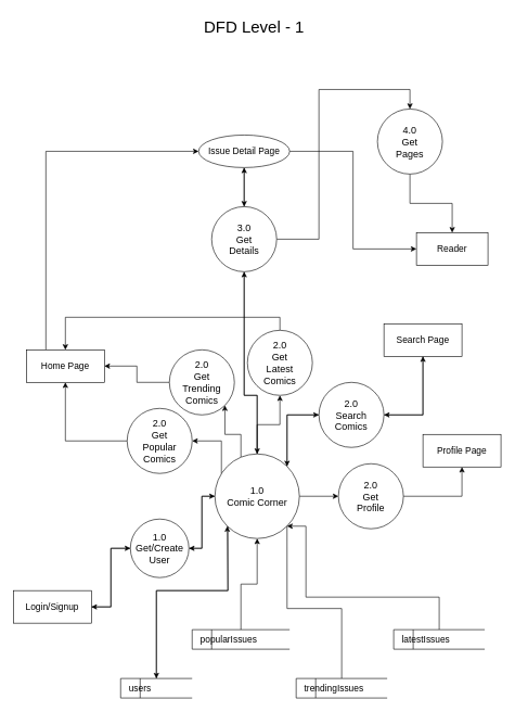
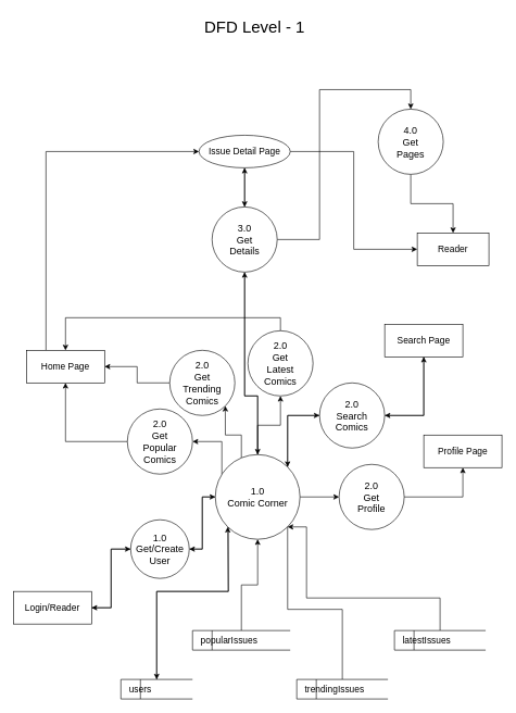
  <mxCell id="0" />
  <mxCell id="1" parent="0" />
  <mxCell id="2" style="edgeStyle=orthogonalEdgeStyle;rounded=0;orthogonalLoop=1;jettySize=auto;html=1;entryX=1;entryY=0.5;entryDx=0;entryDy=0;" parent="1" source="10" target="49" edge="1"><mxGeometry relative="1" as="geometry" /></mxCell>
  <mxCell id="3" style="edgeStyle=orthogonalEdgeStyle;rounded=0;orthogonalLoop=1;jettySize=auto;html=1;entryX=0.5;entryY=0;entryDx=0;entryDy=0;" parent="1" target="46" edge="1"><mxGeometry relative="1" as="geometry"><mxPoint x="350" y="807" as="sourcePoint" /><Array as="points"><mxPoint x="350" y="907" /><mxPoint x="240" y="907" /></Array></mxGeometry></mxCell>
  <mxCell id="4" style="edgeStyle=orthogonalEdgeStyle;rounded=0;orthogonalLoop=1;jettySize=auto;html=1;entryX=1;entryY=0.5;entryDx=0;entryDy=0;" parent="1" source="10" target="18" edge="1"><mxGeometry relative="1" as="geometry"><Array as="points"><mxPoint x="340" y="677" /></Array></mxGeometry></mxCell>
  <mxCell id="5" style="edgeStyle=orthogonalEdgeStyle;rounded=0;orthogonalLoop=1;jettySize=auto;html=1;entryX=1;entryY=1;entryDx=0;entryDy=0;" parent="1" source="10" target="21" edge="1"><mxGeometry relative="1" as="geometry"><Array as="points"><mxPoint x="370" y="667" /><mxPoint x="345" y="667" /></Array></mxGeometry></mxCell>
  <mxCell id="6" style="edgeStyle=orthogonalEdgeStyle;rounded=0;orthogonalLoop=1;jettySize=auto;html=1;entryX=0.5;entryY=1;entryDx=0;entryDy=0;" parent="1" source="10" target="22" edge="1"><mxGeometry relative="1" as="geometry" /></mxCell>
  <mxCell id="7" style="edgeStyle=orthogonalEdgeStyle;rounded=0;orthogonalLoop=1;jettySize=auto;html=1;entryX=0;entryY=0.5;entryDx=0;entryDy=0;exitX=1;exitY=0;exitDx=0;exitDy=0;" parent="1" source="10" target="25" edge="1"><mxGeometry relative="1" as="geometry"><Array as="points"><mxPoint x="441" y="637" /></Array></mxGeometry></mxCell>
  <mxCell id="8" style="edgeStyle=orthogonalEdgeStyle;rounded=0;orthogonalLoop=1;jettySize=auto;html=1;entryX=0;entryY=0.5;entryDx=0;entryDy=0;" parent="1" source="10" target="27" edge="1"><mxGeometry relative="1" as="geometry" /></mxCell>
  <mxCell id="9" style="edgeStyle=orthogonalEdgeStyle;rounded=0;orthogonalLoop=1;jettySize=auto;html=1;entryX=0.5;entryY=1;entryDx=0;entryDy=0;" parent="1" source="10" target="40" edge="1"><mxGeometry relative="1" as="geometry"><Array as="points"><mxPoint x="395" y="607" /><mxPoint x="375" y="607" /></Array></mxGeometry></mxCell>
  <mxCell id="10" value="&lt;font style=&quot;font-size: 15px;&quot;&gt;1.0&lt;br&gt;Comic Corner&lt;/font&gt;" style="ellipse;whiteSpace=wrap;html=1;aspect=fixed;" parent="1" vertex="1"><mxGeometry x="330" y="697" width="130" height="130" as="geometry" /></mxCell>
  <mxCell id="11" style="edgeStyle=orthogonalEdgeStyle;rounded=0;orthogonalLoop=1;jettySize=auto;html=1;entryX=0.5;entryY=1;entryDx=0;entryDy=0;" parent="1" source="12" target="10" edge="1"><mxGeometry relative="1" as="geometry" /></mxCell>
  <mxCell id="12" value="&lt;font style=&quot;font-size: 14px;&quot;&gt;&lt;span style=&quot;white-space: pre;&quot;&gt;&lt;span style=&quot;white-space: pre;&quot;&gt; &lt;/span&gt; &lt;/span&gt;popularIssues&lt;/font&gt;" style="html=1;dashed=0;whiteSpace=wrap;shape=mxgraph.dfd.dataStoreID;align=left;spacingLeft=3;points=[[0,0],[0.5,0],[1,0],[0,0.5],[1,0.5],[0,1],[0.5,1],[1,1]];" parent="1" vertex="1"><mxGeometry x="295" y="967" width="150" height="30" as="geometry" /></mxCell>
  <mxCell id="13" style="edgeStyle=orthogonalEdgeStyle;rounded=0;orthogonalLoop=1;jettySize=auto;html=1;entryX=1;entryY=1;entryDx=0;entryDy=0;endArrow=none;" parent="1" source="14" target="10" edge="1"><mxGeometry relative="1" as="geometry" /></mxCell>
  <mxCell id="14" value="&lt;font style=&quot;font-size: 14px;&quot;&gt;&lt;span style=&quot;white-space: pre;&quot;&gt;&lt;span style=&quot;white-space: pre;&quot;&gt; &lt;/span&gt; &lt;/span&gt;trendingIssues&lt;/font&gt;" style="html=1;dashed=0;whiteSpace=wrap;shape=mxgraph.dfd.dataStoreID;align=left;spacingLeft=3;points=[[0,0],[0.5,0],[1,0],[0,0.5],[1,0.5],[0,1],[0.5,1],[1,1]];" parent="1" vertex="1"><mxGeometry x="455" y="1042" width="140" height="30" as="geometry" /></mxCell>
  <mxCell id="15" style="edgeStyle=orthogonalEdgeStyle;rounded=0;orthogonalLoop=1;jettySize=auto;html=1;entryX=1;entryY=1;entryDx=0;entryDy=0;" parent="1" source="16" target="10" edge="1"><mxGeometry relative="1" as="geometry"><Array as="points"><mxPoint x="675" y="917" /><mxPoint x="470" y="917" /><mxPoint x="470" y="808" /></Array></mxGeometry></mxCell>
  <mxCell id="16" value="&lt;font style=&quot;font-size: 14px;&quot;&gt;&lt;span style=&quot;white-space: pre;&quot;&gt;&lt;span style=&quot;white-space: pre;&quot;&gt; &lt;/span&gt; &lt;/span&gt;latestIssues&lt;/font&gt;" style="html=1;dashed=0;whiteSpace=wrap;shape=mxgraph.dfd.dataStoreID;align=left;spacingLeft=3;points=[[0,0],[0.5,0],[1,0],[0,0.5],[1,0.5],[0,1],[0.5,1],[1,1]];" parent="1" vertex="1"><mxGeometry x="605" y="967" width="140" height="30" as="geometry" /></mxCell>
  <mxCell id="17" style="edgeStyle=orthogonalEdgeStyle;rounded=0;orthogonalLoop=1;jettySize=auto;html=1;entryX=0.5;entryY=1;entryDx=0;entryDy=0;" parent="1" source="18" target="29" edge="1"><mxGeometry relative="1" as="geometry" /></mxCell>
  <mxCell id="18" value="&lt;font style=&quot;font-size: 15px;&quot;&gt;2.0&lt;br&gt;Get&lt;br&gt;Popular&lt;br&gt;Comics&lt;br&gt;&lt;/font&gt;" style="ellipse;whiteSpace=wrap;html=1;aspect=fixed;" parent="1" vertex="1"><mxGeometry x="195" y="627" width="100" height="100" as="geometry" /></mxCell>
  <mxCell id="19" style="edgeStyle=orthogonalEdgeStyle;rounded=0;orthogonalLoop=1;jettySize=auto;html=1;entryX=1;entryY=0.5;entryDx=0;entryDy=0;" parent="1" source="21" target="29" edge="1"><mxGeometry relative="1" as="geometry" /></mxCell>
  <mxCell id="20" style="edgeStyle=orthogonalEdgeStyle;rounded=0;orthogonalLoop=1;jettySize=auto;html=1;entryX=0.5;entryY=0;entryDx=0;entryDy=0;exitX=0.5;exitY=0;exitDx=0;exitDy=0;" parent="1" source="22" target="29" edge="1"><mxGeometry relative="1" as="geometry"><Array as="points"><mxPoint x="430" y="487" /><mxPoint x="100" y="487" /></Array></mxGeometry></mxCell>
  <mxCell id="21" value="&lt;font style=&quot;font-size: 15px;&quot;&gt;2.0&lt;br&gt;Get&lt;br&gt;Trending Comics&lt;br&gt;&lt;/font&gt;" style="ellipse;whiteSpace=wrap;html=1;aspect=fixed;" parent="1" vertex="1"><mxGeometry x="260" y="537" width="100" height="100" as="geometry" /></mxCell>
  <mxCell id="22" value="&lt;font style=&quot;font-size: 15px;&quot;&gt;2.0&lt;br&gt;Get&lt;br&gt;Latest&lt;br&gt;Comics&lt;br&gt;&lt;/font&gt;" style="ellipse;whiteSpace=wrap;html=1;aspect=fixed;" parent="1" vertex="1"><mxGeometry x="380" y="507" width="100" height="100" as="geometry" /></mxCell>
  <mxCell id="23" style="edgeStyle=orthogonalEdgeStyle;rounded=0;orthogonalLoop=1;jettySize=auto;html=1;entryX=1;entryY=0;entryDx=0;entryDy=0;" parent="1" source="25" target="10" edge="1"><mxGeometry relative="1" as="geometry" /></mxCell>
  <mxCell id="24" style="edgeStyle=orthogonalEdgeStyle;rounded=0;orthogonalLoop=1;jettySize=auto;html=1;entryX=0.5;entryY=1;entryDx=0;entryDy=0;exitX=1;exitY=0.5;exitDx=0;exitDy=0;" parent="1" source="25" target="31" edge="1"><mxGeometry relative="1" as="geometry" /></mxCell>
  <mxCell id="25" value="&lt;font style=&quot;font-size: 15px;&quot;&gt;2.0&lt;br&gt;Search&lt;br&gt;Comics&lt;br&gt;&lt;/font&gt;" style="ellipse;whiteSpace=wrap;html=1;aspect=fixed;" parent="1" vertex="1"><mxGeometry x="490" y="587" width="100" height="100" as="geometry" /></mxCell>
  <mxCell id="26" style="edgeStyle=orthogonalEdgeStyle;rounded=0;orthogonalLoop=1;jettySize=auto;html=1;entryX=0.5;entryY=1;entryDx=0;entryDy=0;" parent="1" source="27" target="32" edge="1"><mxGeometry relative="1" as="geometry" /></mxCell>
  <mxCell id="27" value="&lt;font style=&quot;font-size: 15px;&quot;&gt;2.0&lt;br&gt;Get&lt;br&gt;Profile&lt;br&gt;&lt;/font&gt;" style="ellipse;whiteSpace=wrap;html=1;aspect=fixed;" parent="1" vertex="1"><mxGeometry x="520" y="712" width="100" height="100" as="geometry" /></mxCell>
  <mxCell id="28" style="edgeStyle=orthogonalEdgeStyle;rounded=0;orthogonalLoop=1;jettySize=auto;html=1;entryX=0;entryY=0.5;entryDx=0;entryDy=0;" parent="1" source="29" target="35" edge="1"><mxGeometry relative="1" as="geometry"><Array as="points"><mxPoint x="70" y="232" /></Array></mxGeometry></mxCell>
  <mxCell id="29" value="&lt;font style=&quot;font-size: 14px;&quot;&gt;Home Page&lt;/font&gt;" style="rounded=0;whiteSpace=wrap;html=1;" parent="1" vertex="1"><mxGeometry x="40" y="537" width="120" height="50" as="geometry" /></mxCell>
  <mxCell id="30" style="edgeStyle=orthogonalEdgeStyle;rounded=0;orthogonalLoop=1;jettySize=auto;html=1;entryX=1;entryY=0.5;entryDx=0;entryDy=0;" parent="1" source="31" target="25" edge="1"><mxGeometry relative="1" as="geometry" /></mxCell>
  <mxCell id="31" value="&lt;font style=&quot;font-size: 14px;&quot;&gt;Search Page&lt;/font&gt;" style="rounded=0;whiteSpace=wrap;html=1;" parent="1" vertex="1"><mxGeometry x="590" y="497" width="120" height="50" as="geometry" /></mxCell>
  <mxCell id="32" value="&lt;font style=&quot;font-size: 14px;&quot;&gt;Profile Page&lt;/font&gt;" style="rounded=0;whiteSpace=wrap;html=1;" parent="1" vertex="1"><mxGeometry x="650" y="667" width="120" height="50" as="geometry" /></mxCell>
  <mxCell id="33" style="edgeStyle=orthogonalEdgeStyle;rounded=0;orthogonalLoop=1;jettySize=auto;html=1;entryX=0.5;entryY=0;entryDx=0;entryDy=0;" parent="1" source="35" target="40" edge="1"><mxGeometry relative="1" as="geometry" /></mxCell>
  <mxCell id="34" style="edgeStyle=orthogonalEdgeStyle;rounded=0;orthogonalLoop=1;jettySize=auto;html=1;entryX=0;entryY=0.5;entryDx=0;entryDy=0;" parent="1" source="35" target="36" edge="1"><mxGeometry relative="1" as="geometry" /></mxCell>
  <mxCell id="35" value="&lt;font style=&quot;font-size: 14px;&quot;&gt;Issue Detail Page&lt;/font&gt;" style="ellipse;whiteSpace=wrap;html=1;" parent="1" vertex="1"><mxGeometry x="305" y="207" width="140" height="50" as="geometry" /></mxCell>
  <mxCell id="36" value="&lt;span style=&quot;font-size: 14px;&quot;&gt;Reader&lt;/span&gt;" style="rounded=0;whiteSpace=wrap;html=1;" parent="1" vertex="1"><mxGeometry x="640" y="357" width="110" height="50" as="geometry" /></mxCell>
  <mxCell id="37" style="edgeStyle=orthogonalEdgeStyle;rounded=0;orthogonalLoop=1;jettySize=auto;html=1;" parent="1" source="40" target="10" edge="1"><mxGeometry relative="1" as="geometry"><Array as="points"><mxPoint x="375" y="607" /><mxPoint x="395" y="607" /></Array></mxGeometry></mxCell>
  <mxCell id="38" style="edgeStyle=orthogonalEdgeStyle;rounded=0;orthogonalLoop=1;jettySize=auto;html=1;entryX=0.5;entryY=1;entryDx=0;entryDy=0;" parent="1" source="40" target="35" edge="1"><mxGeometry relative="1" as="geometry" /></mxCell>
  <mxCell id="39" style="edgeStyle=orthogonalEdgeStyle;rounded=0;orthogonalLoop=1;jettySize=auto;html=1;entryX=0.5;entryY=0;entryDx=0;entryDy=0;" parent="1" source="40" target="42" edge="1"><mxGeometry relative="1" as="geometry"><Array as="points"><mxPoint x="490" y="367" /><mxPoint x="490" y="137" /><mxPoint x="630" y="137" /></Array></mxGeometry></mxCell>
  <mxCell id="40" value="&lt;font style=&quot;font-size: 15px;&quot;&gt;3.0&lt;br&gt;Get&lt;br&gt;Details&lt;br&gt;&lt;/font&gt;" style="ellipse;whiteSpace=wrap;html=1;aspect=fixed;" parent="1" vertex="1"><mxGeometry x="325" y="317" width="100" height="100" as="geometry" /></mxCell>
  <mxCell id="41" style="edgeStyle=orthogonalEdgeStyle;rounded=0;orthogonalLoop=1;jettySize=auto;html=1;entryX=0.5;entryY=0;entryDx=0;entryDy=0;" parent="1" source="42" target="36" edge="1"><mxGeometry relative="1" as="geometry" /></mxCell>
  <mxCell id="42" value="&lt;font style=&quot;font-size: 15px;&quot;&gt;4.0&lt;br&gt;Get&lt;br&gt;Pages&lt;br&gt;&lt;/font&gt;" style="ellipse;whiteSpace=wrap;html=1;aspect=fixed;" parent="1" vertex="1"><mxGeometry x="580" y="167" width="100" height="100" as="geometry" /></mxCell>
  <mxCell id="43" style="edgeStyle=orthogonalEdgeStyle;rounded=0;orthogonalLoop=1;jettySize=auto;html=1;entryX=0;entryY=0.5;entryDx=0;entryDy=0;" parent="1" source="44" target="49" edge="1"><mxGeometry relative="1" as="geometry" /></mxCell>
- <mxCell id="44" value="&lt;font style=&quot;font-size: 14px;&quot;&gt;Login/Signup&lt;/font&gt;" style="rounded=0;whiteSpace=wrap;html=1;" parent="1" vertex="1"><mxGeometry x="20" y="907" width="120" height="50" as="geometry" /></mxCell>
+ <mxCell id="44" value="&lt;font style=&quot;font-size: 14px;&quot;&gt;Login/Reader&lt;/font&gt;" style="rounded=0;whiteSpace=wrap;html=1;" parent="1" vertex="1"><mxGeometry x="20" y="907" width="120" height="50" as="geometry" /></mxCell>
  <mxCell id="45" style="edgeStyle=orthogonalEdgeStyle;rounded=0;orthogonalLoop=1;jettySize=auto;html=1;entryX=0;entryY=1;entryDx=0;entryDy=0;" parent="1" source="46" target="10" edge="1"><mxGeometry relative="1" as="geometry"><Array as="points"><mxPoint x="240" y="907" /><mxPoint x="350" y="907" /><mxPoint x="350" y="808" /></Array></mxGeometry></mxCell>
  <mxCell id="46" value="&lt;font style=&quot;font-size: 14px;&quot;&gt;&lt;span style=&quot;white-space: pre;&quot;&gt;&lt;span style=&quot;white-space: pre;&quot;&gt; &lt;/span&gt; &lt;/span&gt;users&lt;/font&gt;" style="html=1;dashed=0;whiteSpace=wrap;shape=mxgraph.dfd.dataStoreID;align=left;spacingLeft=3;points=[[0,0],[0.5,0],[1,0],[0,0.5],[1,0.5],[0,1],[0.5,1],[1,1]];" parent="1" vertex="1"><mxGeometry x="185" y="1042" width="110" height="30" as="geometry" /></mxCell>
  <mxCell id="47" style="edgeStyle=orthogonalEdgeStyle;rounded=0;orthogonalLoop=1;jettySize=auto;html=1;entryX=1;entryY=0.5;entryDx=0;entryDy=0;" parent="1" source="49" target="44" edge="1"><mxGeometry relative="1" as="geometry" /></mxCell>
  <mxCell id="48" style="edgeStyle=orthogonalEdgeStyle;rounded=0;orthogonalLoop=1;jettySize=auto;html=1;entryX=0;entryY=0.5;entryDx=0;entryDy=0;" parent="1" source="49" target="10" edge="1"><mxGeometry relative="1" as="geometry" /></mxCell>
  <mxCell id="49" value="&lt;font style=&quot;font-size: 15px;&quot;&gt;1.0&lt;br&gt;Get/Create&lt;br&gt;User&lt;br&gt;&lt;/font&gt;" style="ellipse;whiteSpace=wrap;html=1;aspect=fixed;" parent="1" vertex="1"><mxGeometry x="200" y="797" width="90" height="90" as="geometry" /></mxCell>
  <mxCell id="50" value="&lt;font style=&quot;font-size: 25px;&quot;&gt;DFD Level - 1&lt;/font&gt;" style="text;html=1;align=center;verticalAlign=middle;resizable=0;points=[];autosize=1;strokeColor=none;fillColor=none;" vertex="1" parent="1"><mxGeometry x="300" y="20" width="180" height="40" as="geometry" /></mxCell>
